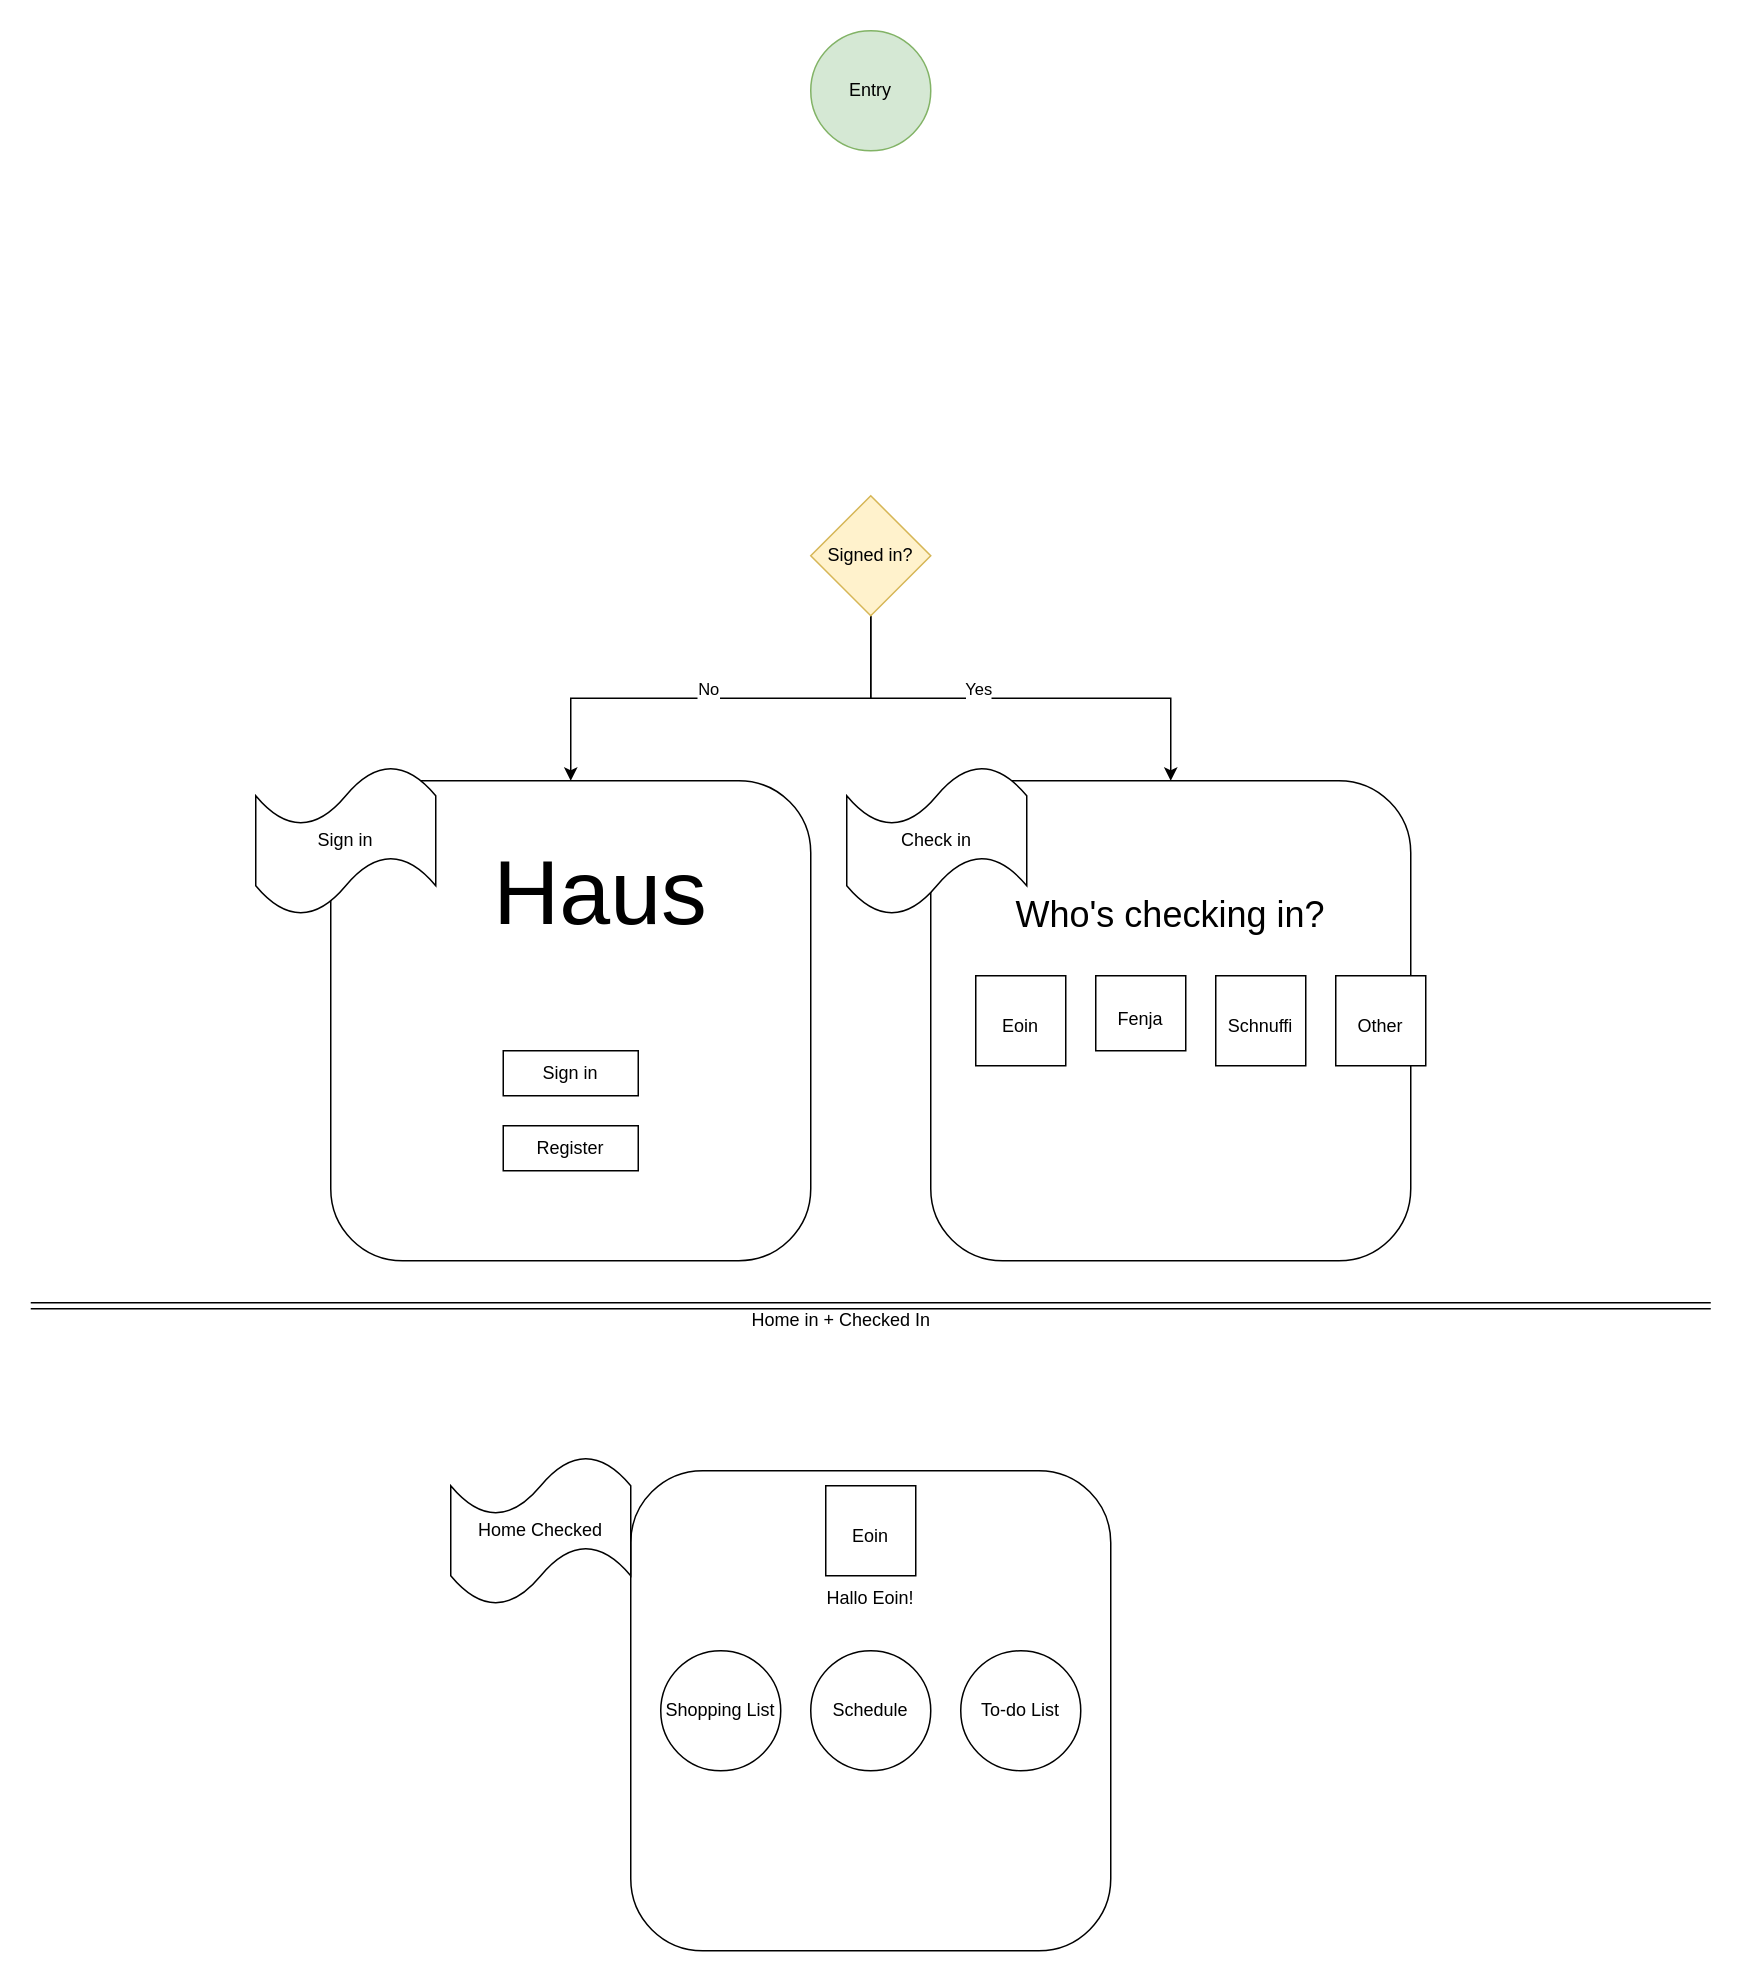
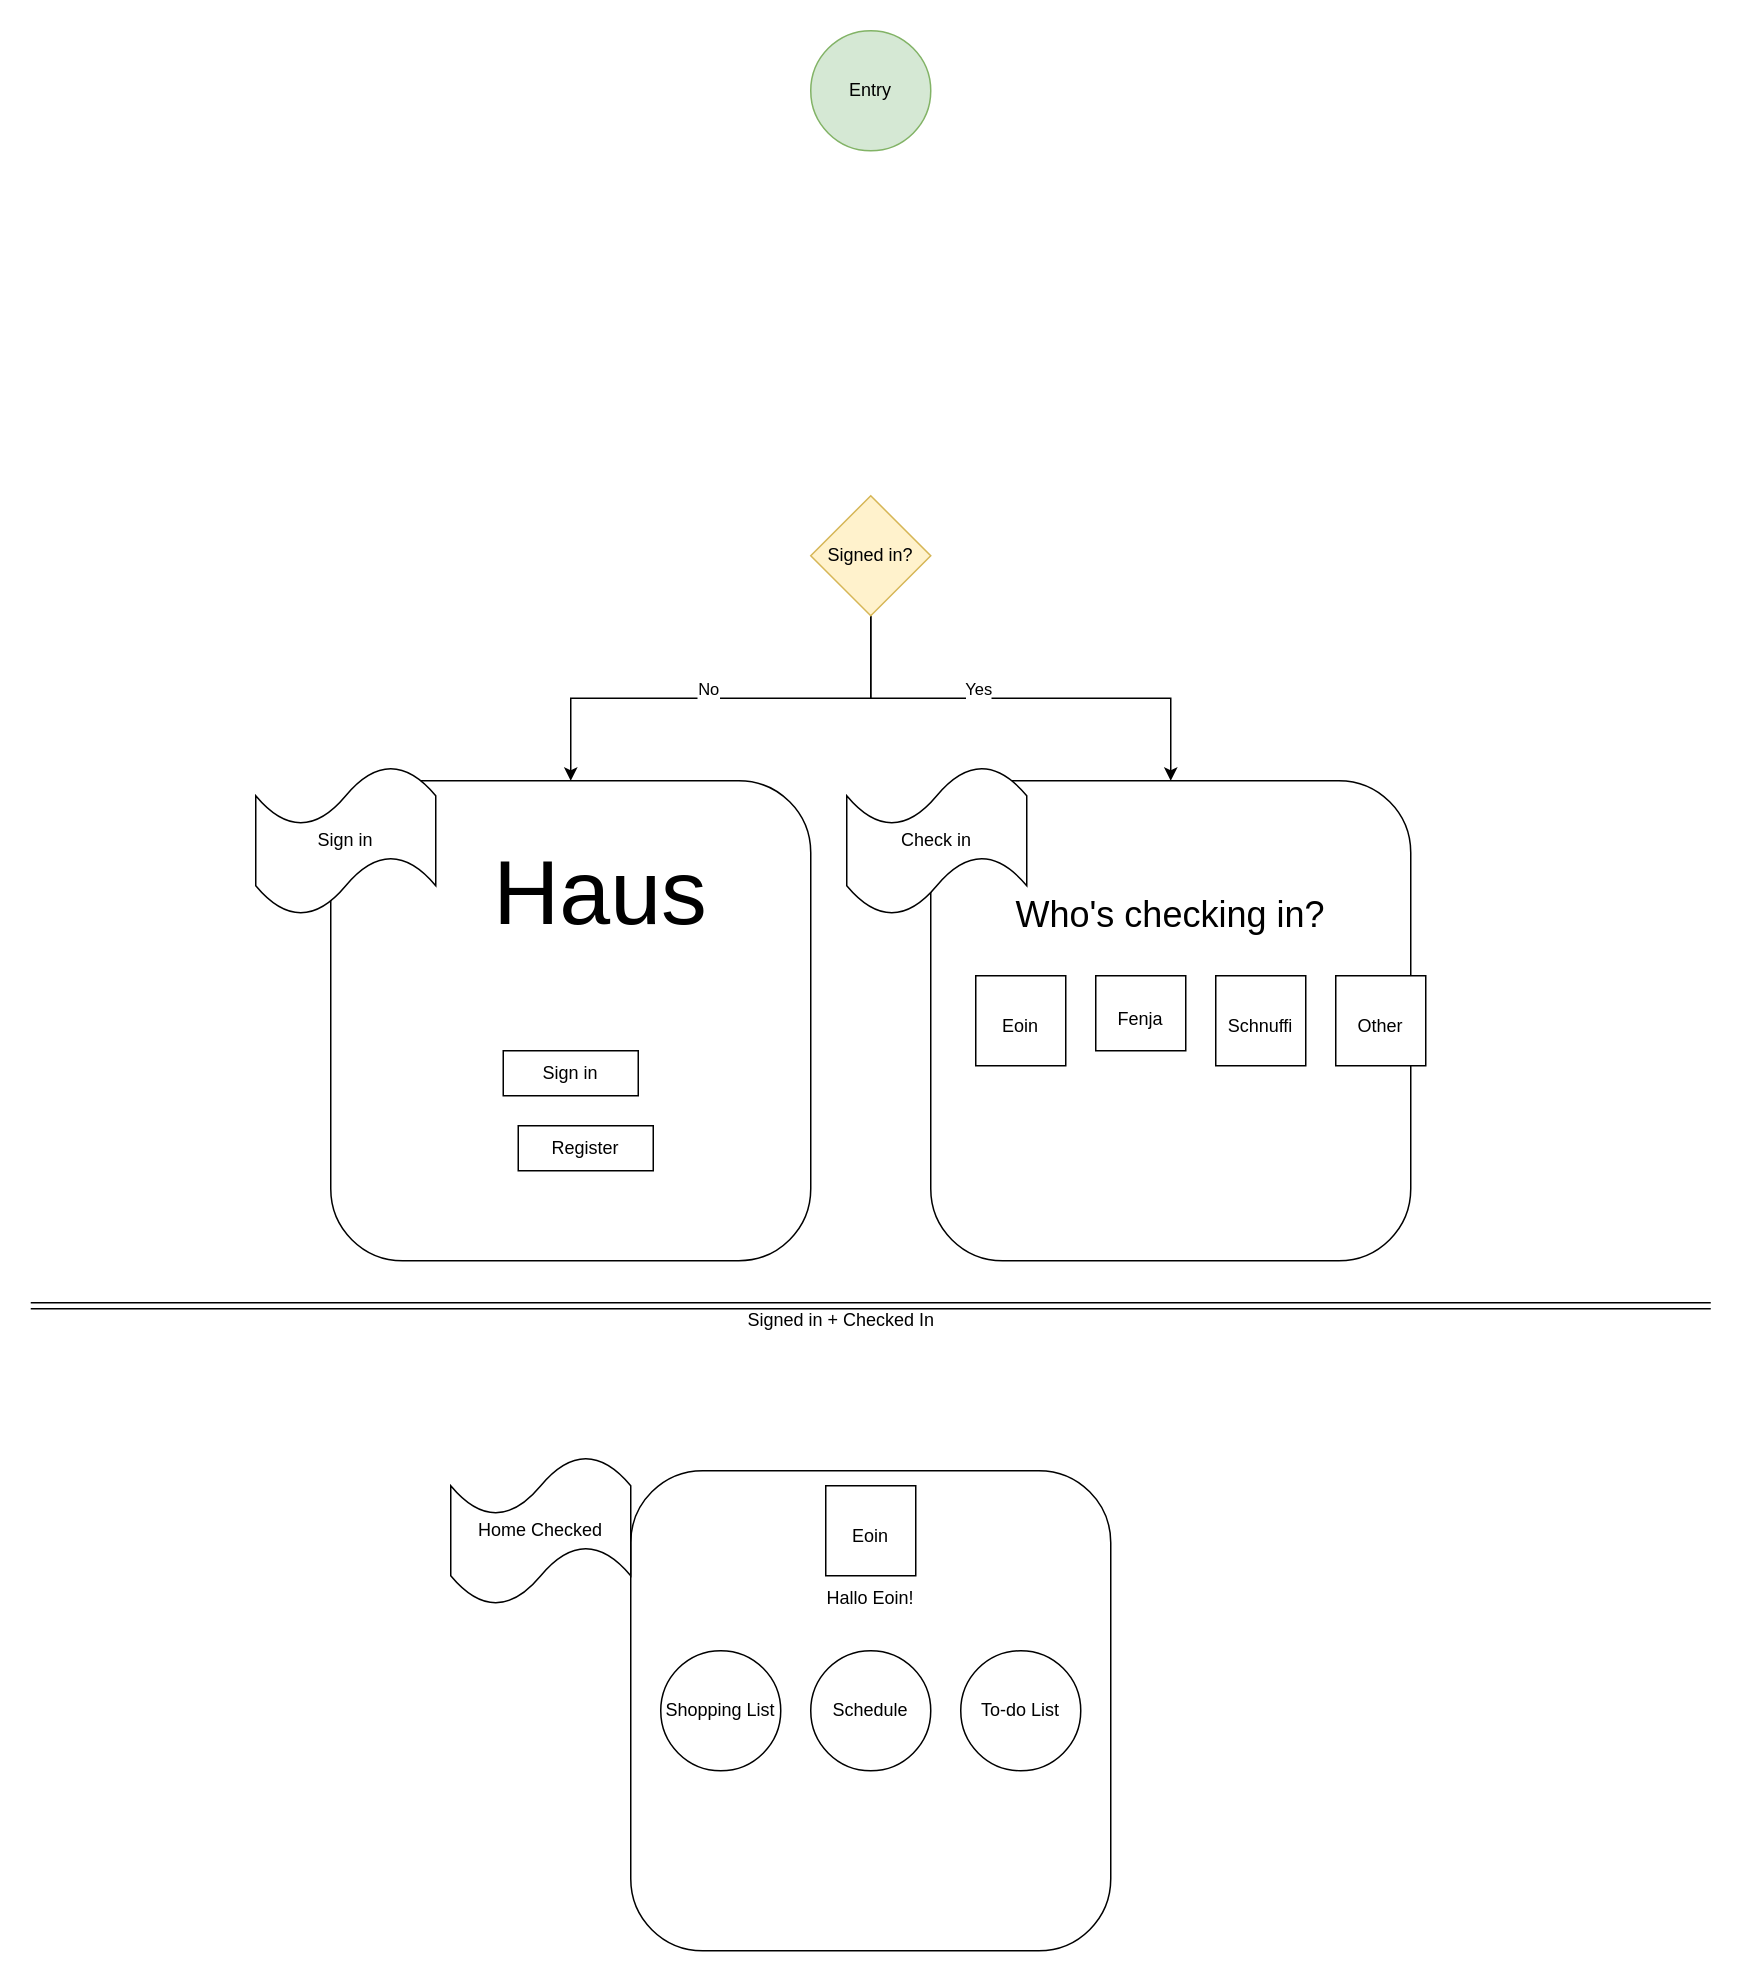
  <mxCell id="0" />
  <mxCell id="1" parent="0" />
  <mxCell id="2" value="" style="rounded=1;whiteSpace=wrap;html=1;" parent="1" vertex="1"><mxGeometry x="220" y="520" width="320" height="320" as="geometry" /></mxCell>
  <mxCell id="3" style="edgeStyle=orthogonalEdgeStyle;rounded=0;orthogonalLoop=1;jettySize=auto;html=1;entryX=0.5;entryY=0;entryDx=0;entryDy=0;" parent="1" source="7" target="2" edge="1"><mxGeometry relative="1" as="geometry" /></mxCell>
  <mxCell id="4" value="No" style="edgeLabel;html=1;align=center;verticalAlign=middle;resizable=0;points=[];" parent="3" vertex="1" connectable="0"><mxGeometry x="0.053" y="-7" relative="1" as="geometry"><mxPoint x="-1" as="offset" /></mxGeometry></mxCell>
  <mxCell id="5" style="edgeStyle=orthogonalEdgeStyle;rounded=0;orthogonalLoop=1;jettySize=auto;html=1;entryX=0.5;entryY=0;entryDx=0;entryDy=0;" parent="1" source="7" target="9" edge="1"><mxGeometry relative="1" as="geometry" /></mxCell>
  <mxCell id="6" value="Yes" style="edgeLabel;html=1;align=center;verticalAlign=middle;resizable=0;points=[];" parent="5" vertex="1" connectable="0"><mxGeometry x="-0.182" y="7" relative="1" as="geometry"><mxPoint x="-1" as="offset" /></mxGeometry></mxCell>
  <mxCell id="7" value="Signed in?" style="rhombus;whiteSpace=wrap;html=1;fillColor=#fff2cc;strokeColor=#d6b656;" parent="1" vertex="1"><mxGeometry x="540" y="330" width="80" height="80" as="geometry" /></mxCell>
  <mxCell id="8" value="Entry" style="ellipse;whiteSpace=wrap;html=1;aspect=fixed;fillColor=#d5e8d4;strokeColor=#82b366;" parent="1" vertex="1"><mxGeometry x="540" y="20" width="80" height="80" as="geometry" /></mxCell>
  <mxCell id="9" value="" style="rounded=1;whiteSpace=wrap;html=1;" parent="1" vertex="1"><mxGeometry x="620" y="520" width="320" height="320" as="geometry" /></mxCell>
  <mxCell id="10" value="Haus" style="text;html=1;strokeColor=none;fillColor=none;align=center;verticalAlign=middle;whiteSpace=wrap;rounded=0;labelBackgroundColor=#FFFFFF;fontSize=61;" parent="1" vertex="1"><mxGeometry x="310" y="550" width="180" height="90" as="geometry" /></mxCell>
  <mxCell id="11" value="Sign in" style="rounded=0;whiteSpace=wrap;html=1;labelBackgroundColor=#FFFFFF;fontSize=12;" parent="1" vertex="1"><mxGeometry x="335" y="700" width="90" height="30" as="geometry" /></mxCell>
- <mxCell id="12" value="Register" style="rounded=0;whiteSpace=wrap;html=1;labelBackgroundColor=#FFFFFF;fontSize=12;" parent="1" vertex="1"><mxGeometry x="335" y="750" width="90" height="30" as="geometry" /></mxCell>
+ <mxCell id="12" value="Register" style="rounded=0;whiteSpace=wrap;html=1;labelBackgroundColor=#FFFFFF;fontSize=12;" parent="1" vertex="1"><mxGeometry x="345" y="750" width="90" height="30" as="geometry" /></mxCell>
  <mxCell id="13" value="Who's checking in?" style="text;html=1;strokeColor=none;fillColor=none;align=center;verticalAlign=middle;whiteSpace=wrap;rounded=0;labelBackgroundColor=#FFFFFF;fontSize=24;" parent="1" vertex="1"><mxGeometry x="670" y="590" width="220" height="40" as="geometry" /></mxCell>
  <mxCell id="14" value="&lt;span style=&quot;font-size: 12px;&quot;&gt;Eoin&lt;/span&gt;" style="whiteSpace=wrap;html=1;aspect=fixed;labelBackgroundColor=#FFFFFF;fontSize=24;" parent="1" vertex="1"><mxGeometry x="650" y="650" width="60" height="60" as="geometry" /></mxCell>
  <mxCell id="15" value="&lt;font style=&quot;font-size: 12px;&quot;&gt;Fenja&lt;/font&gt;" style="whiteSpace=wrap;html=1;aspect=fixed;labelBackgroundColor=#FFFFFF;fontSize=24;" parent="1" vertex="1"><mxGeometry x="730" y="650" width="60" height="50" as="geometry" /></mxCell>
  <mxCell id="16" value="&lt;font style=&quot;font-size: 12px;&quot;&gt;Schnuffi&lt;/font&gt;" style="whiteSpace=wrap;html=1;aspect=fixed;labelBackgroundColor=#FFFFFF;fontSize=24;" parent="1" vertex="1"><mxGeometry x="810" y="650" width="60" height="60" as="geometry" /></mxCell>
  <mxCell id="17" value="&lt;font style=&quot;font-size: 12px;&quot;&gt;Other&lt;/font&gt;" style="whiteSpace=wrap;html=1;aspect=fixed;labelBackgroundColor=#FFFFFF;fontSize=24;" parent="1" vertex="1"><mxGeometry x="890" y="650" width="60" height="60" as="geometry" /></mxCell>
  <mxCell id="18" value="Sign in" style="shape=tape;whiteSpace=wrap;html=1;labelBackgroundColor=#FFFFFF;fontSize=12;fontColor=none;" parent="1" vertex="1"><mxGeometry x="170" y="510" width="120" height="100" as="geometry" /></mxCell>
  <mxCell id="19" value="Check in" style="shape=tape;whiteSpace=wrap;html=1;labelBackgroundColor=#FFFFFF;fontSize=12;fontColor=none;" parent="1" vertex="1"><mxGeometry x="564" y="510" width="120" height="100" as="geometry" /></mxCell>
  <mxCell id="20" value="" style="shape=link;html=1;rounded=0;fontSize=12;fontColor=none;" parent="1" edge="1"><mxGeometry width="100" relative="1" as="geometry"><mxPoint x="20" y="870" as="sourcePoint" /><mxPoint x="1140" y="870" as="targetPoint" /></mxGeometry></mxCell>
- <mxCell id="21" value="Home in + Checked In" style="text;html=1;align=center;verticalAlign=middle;resizable=0;points=[];autosize=1;strokeColor=none;fillColor=none;fontSize=12;fontColor=none;" parent="1" vertex="1"><mxGeometry x="490" y="870" width="140" height="20" as="geometry" /></mxCell>
+ <mxCell id="21" value="Signed in + Checked In" style="text;html=1;align=center;verticalAlign=middle;resizable=0;points=[];autosize=1;strokeColor=none;fillColor=none;fontSize=12;fontColor=none;" parent="1" vertex="1"><mxGeometry x="490" y="870" width="140" height="20" as="geometry" /></mxCell>
  <mxCell id="22" value="" style="rounded=1;whiteSpace=wrap;html=1;" parent="1" vertex="1"><mxGeometry x="420" y="980" width="320" height="320" as="geometry" /></mxCell>
  <mxCell id="23" value="Home Checked" style="shape=tape;whiteSpace=wrap;html=1;labelBackgroundColor=#FFFFFF;fontSize=12;fontColor=none;" parent="1" vertex="1"><mxGeometry x="300" y="970" width="120" height="100" as="geometry" /></mxCell>
  <mxCell id="24" value="&lt;span style=&quot;font-size: 12px;&quot;&gt;Eoin&lt;/span&gt;" style="whiteSpace=wrap;html=1;aspect=fixed;labelBackgroundColor=#FFFFFF;fontSize=24;" parent="1" vertex="1"><mxGeometry x="550" y="990" width="60" height="60" as="geometry" /></mxCell>
  <mxCell id="25" value="Hallo Eoin!" style="text;html=1;strokeColor=none;fillColor=none;align=center;verticalAlign=middle;whiteSpace=wrap;rounded=0;labelBackgroundColor=#FFFFFF;fontSize=12;fontColor=none;" parent="1" vertex="1"><mxGeometry x="540" y="1050" width="80" height="30" as="geometry" /></mxCell>
  <mxCell id="26" value="Shopping List" style="ellipse;whiteSpace=wrap;html=1;aspect=fixed;labelBackgroundColor=#FFFFFF;fontSize=12;fontColor=none;" parent="1" vertex="1"><mxGeometry x="440" y="1100" width="80" height="80" as="geometry" /></mxCell>
  <mxCell id="27" value="Schedule" style="ellipse;whiteSpace=wrap;html=1;aspect=fixed;labelBackgroundColor=#FFFFFF;fontSize=12;fontColor=none;" parent="1" vertex="1"><mxGeometry x="540" y="1100" width="80" height="80" as="geometry" /></mxCell>
  <mxCell id="28" value="To-do List" style="ellipse;whiteSpace=wrap;html=1;aspect=fixed;labelBackgroundColor=#FFFFFF;fontSize=12;fontColor=none;" parent="1" vertex="1"><mxGeometry x="640" y="1100" width="80" height="80" as="geometry" /></mxCell>
